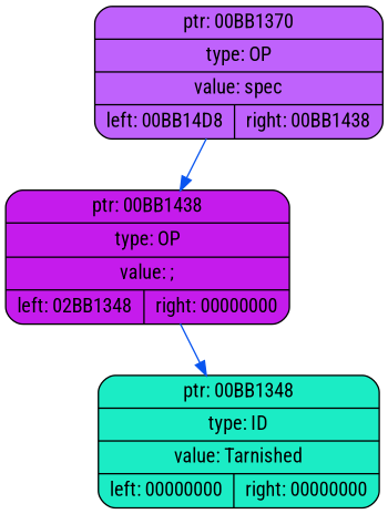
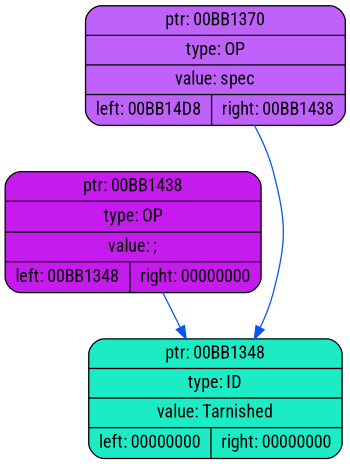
  digraph {
    fontname="Roboto Condensed"
    rankdir=TP
    node [fontname="Roboto Condensed" shape=record style="rounded,filled"]
    edge [color="#0855F0" fontname="Roboto Condensed"]
    n1 [fillcolor="#BF62FC" label="{ ptr: 00BB1370 | type: OP | value: spec| { left: 00BB14D8 | right: 00BB1438 }}"]
-   n2 [fillcolor="#C51BEC" label="{ ptr: 00BB1438 | type: OP | value: ;| { left: 02BB1348 | right: 00000000 }}"]
+   n2 [fillcolor="#C51BEC" label="{ ptr: 00BB1438 | type: OP | value: ;| { left: 00BB1348 | right: 00000000 }}"]
    n3 [fillcolor="#1BECC5" label="{ ptr: 00BB1348 | type: ID | value: Tarnished| { left: 00000000 | right: 00000000 }}"]
-   n1 -> n2
+   n1 -> n3
    n2 -> n3
  }
